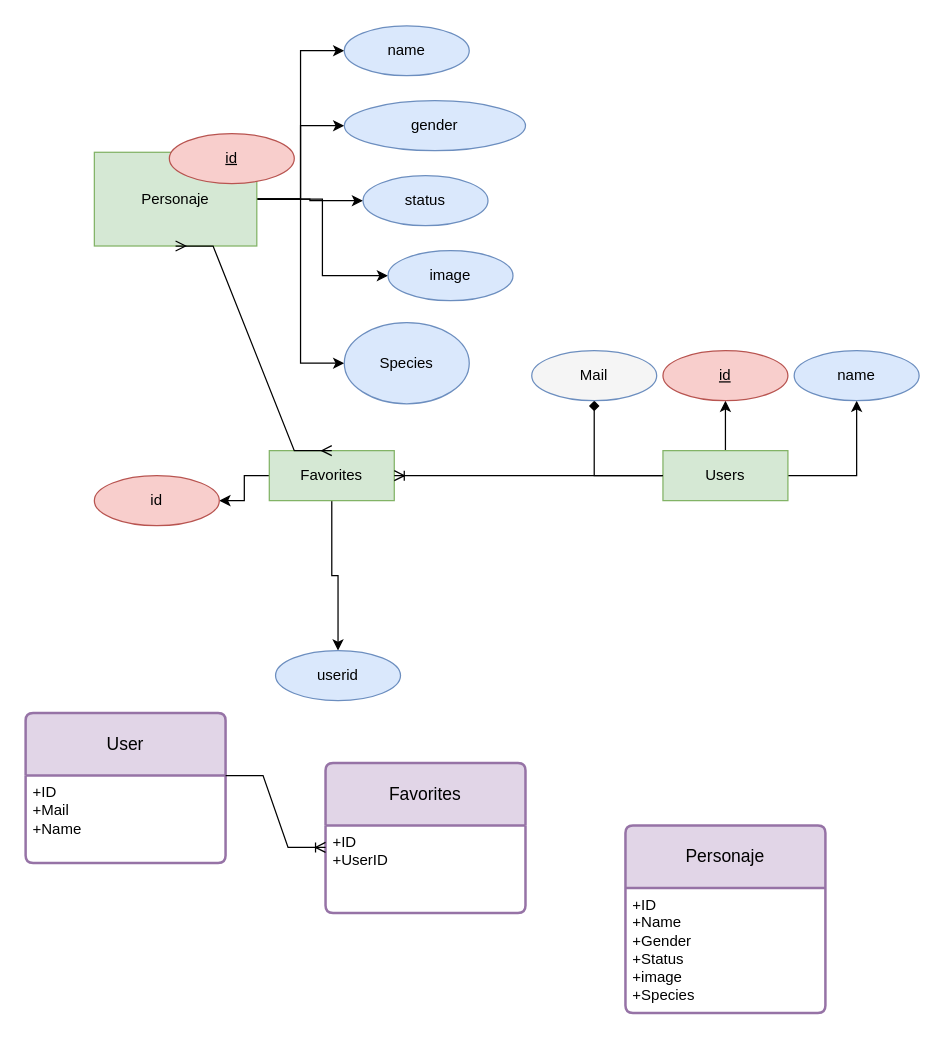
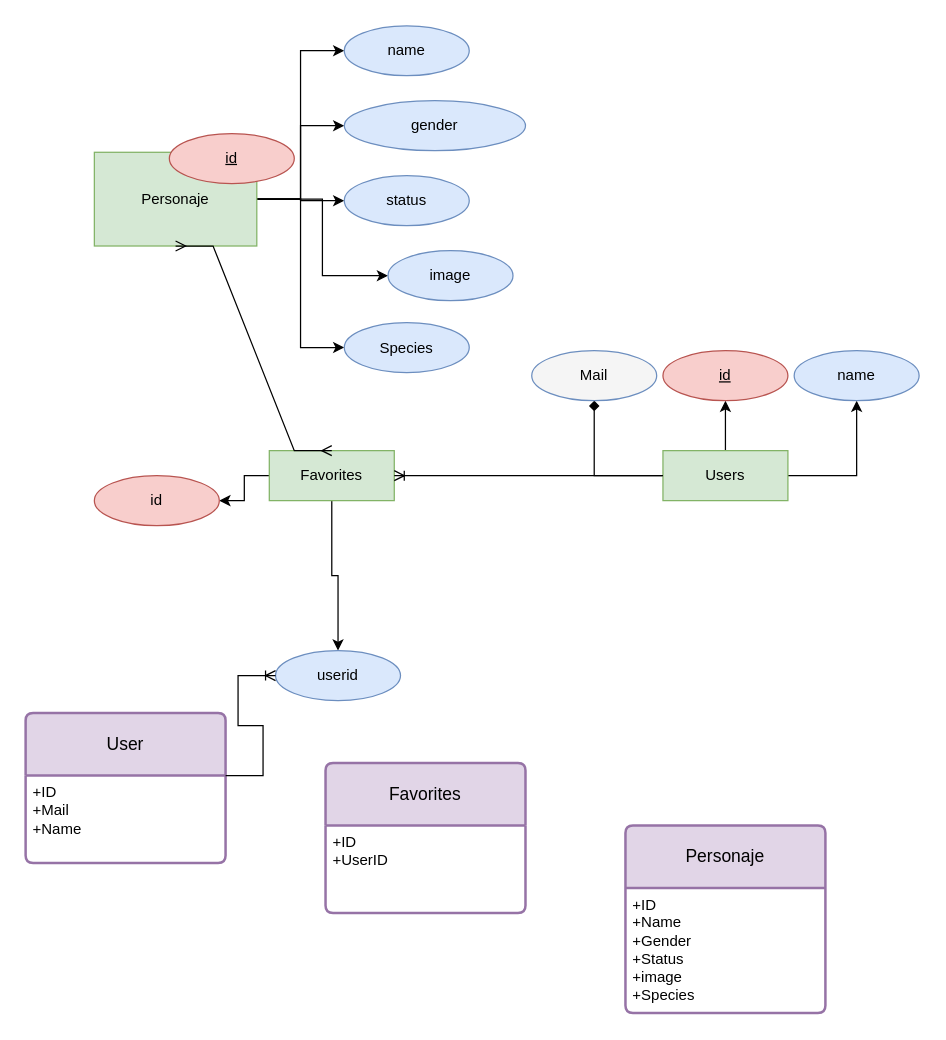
  <mxCell id="0" />
  <mxCell id="1" parent="0" />
  <mxCell id="2" style="edgeStyle=orthogonalEdgeStyle;rounded=0;orthogonalLoop=1;jettySize=auto;html=1;entryX=0;entryY=0.5;entryDx=0;entryDy=0;" parent="1" source="7" target="9" edge="1"><mxGeometry relative="1" as="geometry" /></mxCell>
  <mxCell id="3" style="edgeStyle=orthogonalEdgeStyle;rounded=0;orthogonalLoop=1;jettySize=auto;html=1;entryX=0;entryY=0.5;entryDx=0;entryDy=0;" parent="1" source="7" target="8" edge="1"><mxGeometry relative="1" as="geometry" /></mxCell>
  <mxCell id="4" style="edgeStyle=orthogonalEdgeStyle;rounded=0;orthogonalLoop=1;jettySize=auto;html=1;entryX=0;entryY=0.5;entryDx=0;entryDy=0;" parent="1" source="7" target="10" edge="1"><mxGeometry relative="1" as="geometry" /></mxCell>
  <mxCell id="5" style="edgeStyle=orthogonalEdgeStyle;rounded=0;orthogonalLoop=1;jettySize=auto;html=1;entryX=0;entryY=0.5;entryDx=0;entryDy=0;" parent="1" source="7" target="11" edge="1"><mxGeometry relative="1" as="geometry" /></mxCell>
  <mxCell id="6" style="edgeStyle=orthogonalEdgeStyle;rounded=0;orthogonalLoop=1;jettySize=auto;html=1;entryX=0;entryY=0.5;entryDx=0;entryDy=0;" parent="1" source="7" target="13" edge="1"><mxGeometry relative="1" as="geometry" /></mxCell>
  <mxCell id="7" value="Personaje" style="whiteSpace=wrap;html=1;align=center;fillColor=#d5e8d4;strokeColor=#82b366;" parent="1" vertex="1"><mxGeometry x="75" y="121.25" width="130" height="75" as="geometry" /></mxCell>
  <mxCell id="8" value="name" style="ellipse;whiteSpace=wrap;html=1;align=center;fillColor=#dae8fc;strokeColor=#6c8ebf;" parent="1" vertex="1"><mxGeometry x="275" y="20" width="100" height="40" as="geometry" /></mxCell>
  <mxCell id="9" value="gender" style="ellipse;whiteSpace=wrap;html=1;align=center;fillColor=#dae8fc;strokeColor=#6c8ebf;" parent="1" vertex="1"><mxGeometry x="275" y="80" width="145" height="40" as="geometry" /></mxCell>
- <mxCell id="10" value="status" style="ellipse;whiteSpace=wrap;html=1;align=center;fillColor=#dae8fc;strokeColor=#6c8ebf;" parent="1" vertex="1"><mxGeometry x="290" y="140" width="100" height="40" as="geometry" /></mxCell>
+ <mxCell id="10" value="status" style="ellipse;whiteSpace=wrap;html=1;align=center;fillColor=#dae8fc;strokeColor=#6c8ebf;" parent="1" vertex="1"><mxGeometry x="275" y="140" width="100" height="40" as="geometry" /></mxCell>
  <mxCell id="11" value="image" style="ellipse;whiteSpace=wrap;html=1;align=center;fillColor=#dae8fc;strokeColor=#6c8ebf;" parent="1" vertex="1"><mxGeometry x="310" y="200" width="100" height="40" as="geometry" /></mxCell>
  <mxCell id="12" value="id" style="ellipse;whiteSpace=wrap;html=1;align=center;fontStyle=4;fillColor=#f8cecc;strokeColor=#b85450;" parent="1" vertex="1"><mxGeometry x="135" y="106.25" width="100" height="40" as="geometry" /></mxCell>
- <mxCell id="13" value="Species" style="ellipse;whiteSpace=wrap;html=1;align=center;fillColor=#dae8fc;strokeColor=#6c8ebf;" parent="1" vertex="1"><mxGeometry x="275" y="257.5" width="100" height="65" as="geometry" /></mxCell>
+ <mxCell id="13" value="Species" style="ellipse;whiteSpace=wrap;html=1;align=center;fillColor=#dae8fc;strokeColor=#6c8ebf;" parent="1" vertex="1"><mxGeometry x="275" y="257.5" width="100" height="40" as="geometry" /></mxCell>
  <mxCell id="14" style="edgeStyle=orthogonalEdgeStyle;rounded=0;orthogonalLoop=1;jettySize=auto;html=1;entryX=0.5;entryY=1;entryDx=0;entryDy=0;endArrow=diamond;" edge="1" parent="1" source="17" target="20"><mxGeometry relative="1" as="geometry" /></mxCell>
  <mxCell id="15" style="edgeStyle=orthogonalEdgeStyle;rounded=0;orthogonalLoop=1;jettySize=auto;html=1;" edge="1" parent="1" source="17" target="18"><mxGeometry relative="1" as="geometry" /></mxCell>
  <mxCell id="16" style="edgeStyle=orthogonalEdgeStyle;rounded=0;orthogonalLoop=1;jettySize=auto;html=1;entryX=0.5;entryY=1;entryDx=0;entryDy=0;" edge="1" parent="1" source="17" target="19"><mxGeometry relative="1" as="geometry" /></mxCell>
  <mxCell id="17" value="Users" style="whiteSpace=wrap;html=1;align=center;fillColor=#d5e8d4;strokeColor=#82b366;" vertex="1" parent="1"><mxGeometry x="530" y="360" width="100" height="40" as="geometry" /></mxCell>
  <mxCell id="18" value="id" style="ellipse;whiteSpace=wrap;html=1;align=center;fontStyle=4;fillColor=#f8cecc;strokeColor=#b85450;" vertex="1" parent="1"><mxGeometry x="530" y="280" width="100" height="40" as="geometry" /></mxCell>
  <mxCell id="19" value="name" style="ellipse;whiteSpace=wrap;html=1;align=center;fillColor=#dae8fc;strokeColor=#6c8ebf;" vertex="1" parent="1"><mxGeometry x="635" y="280" width="100" height="40" as="geometry" /></mxCell>
  <mxCell id="20" value="Mail" style="ellipse;whiteSpace=wrap;html=1;align=center;fillColor=#f5f5f5;strokeColor=#6c8ebf;" vertex="1" parent="1"><mxGeometry x="425" y="280" width="100" height="40" as="geometry" /></mxCell>
  <mxCell id="21" style="edgeStyle=orthogonalEdgeStyle;rounded=0;orthogonalLoop=1;jettySize=auto;html=1;" edge="1" parent="1" source="23" target="29"><mxGeometry relative="1" as="geometry" /></mxCell>
  <mxCell id="22" style="edgeStyle=orthogonalEdgeStyle;rounded=0;orthogonalLoop=1;jettySize=auto;html=1;" edge="1" parent="1" source="23" target="28"><mxGeometry relative="1" as="geometry" /></mxCell>
  <mxCell id="23" value="Favorites" style="whiteSpace=wrap;html=1;align=center;fillColor=#d5e8d4;strokeColor=#82b366;" vertex="1" parent="1"><mxGeometry x="215" y="360" width="100" height="40" as="geometry" /></mxCell>
  <mxCell id="24" value="" style="edgeStyle=entityRelationEdgeStyle;fontSize=12;html=1;endArrow=ERoneToMany;rounded=0;exitX=0;exitY=0.5;exitDx=0;exitDy=0;entryX=1;entryY=0.5;entryDx=0;entryDy=0;" edge="1" parent="1" source="17" target="23"><mxGeometry width="100" height="100" relative="1" as="geometry"><mxPoint x="215" y="470" as="sourcePoint" /><mxPoint x="315" y="370" as="targetPoint" /><Array as="points"><mxPoint x="345" y="440" /></Array></mxGeometry></mxCell>
  <mxCell id="25" value="" style="edgeStyle=entityRelationEdgeStyle;fontSize=12;html=1;endArrow=ERmany;startArrow=ERmany;rounded=0;exitX=0.5;exitY=0;exitDx=0;exitDy=0;entryX=0.5;entryY=1;entryDx=0;entryDy=0;" edge="1" parent="1" source="23" target="7"><mxGeometry width="100" height="100" relative="1" as="geometry"><mxPoint x="145" y="390" as="sourcePoint" /><mxPoint x="245" y="290" as="targetPoint" /><Array as="points"><mxPoint x="195" y="310" /></Array></mxGeometry></mxCell>
  <mxCell id="26" value="User" style="swimlane;childLayout=stackLayout;horizontal=1;startSize=50;horizontalStack=0;rounded=1;fontSize=14;fontStyle=0;strokeWidth=2;resizeParent=0;resizeLast=1;shadow=0;dashed=0;align=center;arcSize=4;whiteSpace=wrap;html=1;fillColor=#e1d5e7;strokeColor=#9673a6;" vertex="1" parent="1"><mxGeometry x="20" y="570" width="160" height="120" as="geometry" /></mxCell>
  <mxCell id="27" value="+ID&lt;br&gt;+Mail&lt;br&gt;+Name" style="align=left;strokeColor=none;fillColor=none;spacingLeft=4;fontSize=12;verticalAlign=top;resizable=0;rotatable=0;part=1;html=1;" vertex="1" parent="26"><mxGeometry y="50" width="160" height="70" as="geometry" /></mxCell>
  <mxCell id="28" value="id" style="ellipse;whiteSpace=wrap;html=1;align=center;fillColor=#f8cecc;strokeColor=#b85450;" vertex="1" parent="1"><mxGeometry x="75" y="380" width="100" height="40" as="geometry" /></mxCell>
  <mxCell id="29" value="userid" style="ellipse;whiteSpace=wrap;html=1;align=center;fillColor=#dae8fc;strokeColor=#6c8ebf;" vertex="1" parent="1"><mxGeometry x="220" y="520" width="100" height="40" as="geometry" /></mxCell>
  <mxCell id="30" value="Favorites" style="swimlane;childLayout=stackLayout;horizontal=1;startSize=50;horizontalStack=0;rounded=1;fontSize=14;fontStyle=0;strokeWidth=2;resizeParent=0;resizeLast=1;shadow=0;dashed=0;align=center;arcSize=4;whiteSpace=wrap;html=1;fillColor=#e1d5e7;strokeColor=#9673a6;" vertex="1" parent="1"><mxGeometry x="260" y="610" width="160" height="120" as="geometry" /></mxCell>
  <mxCell id="31" value="+ID&lt;br&gt;+UserID" style="align=left;strokeColor=none;fillColor=none;spacingLeft=4;fontSize=12;verticalAlign=top;resizable=0;rotatable=0;part=1;html=1;" vertex="1" parent="30"><mxGeometry y="50" width="160" height="70" as="geometry" /></mxCell>
  <mxCell id="32" value="Personaje" style="swimlane;childLayout=stackLayout;horizontal=1;startSize=50;horizontalStack=0;rounded=1;fontSize=14;fontStyle=0;strokeWidth=2;resizeParent=0;resizeLast=1;shadow=0;dashed=0;align=center;arcSize=4;whiteSpace=wrap;html=1;fillColor=#e1d5e7;strokeColor=#9673a6;" vertex="1" parent="1"><mxGeometry x="500" y="660" width="160" height="150" as="geometry" /></mxCell>
  <mxCell id="33" value="+ID&lt;br&gt;+Name&lt;br&gt;+Gender&lt;br&gt;+Status&lt;br&gt;+image&lt;br&gt;+Species" style="align=left;strokeColor=none;fillColor=none;spacingLeft=4;fontSize=12;verticalAlign=top;resizable=0;rotatable=0;part=1;html=1;" vertex="1" parent="32"><mxGeometry y="50" width="160" height="100" as="geometry" /></mxCell>
- <mxCell id="34" value="" style="edgeStyle=entityRelationEdgeStyle;fontSize=12;html=1;endArrow=ERoneToMany;rounded=0;exitX=1;exitY=0;exitDx=0;exitDy=0;entryX=0;entryY=0.25;entryDx=0;entryDy=0;" edge="1" parent="1" source="27" target="31"><mxGeometry width="100" height="100" relative="1" as="geometry"><mxPoint x="260" y="560" as="sourcePoint" /><mxPoint x="360" y="460" as="targetPoint" /></mxGeometry></mxCell>
+ <mxCell id="34" value="" style="edgeStyle=entityRelationEdgeStyle;fontSize=12;html=1;endArrow=ERoneToMany;rounded=0;exitX=1;exitY=0;exitDx=0;exitDy=0;" edge="1" parent="1" source="27" target="29"><mxGeometry width="100" height="100" relative="1" as="geometry"><mxPoint x="260" y="560" as="sourcePoint" /><mxPoint x="360" y="460" as="targetPoint" /></mxGeometry></mxCell>
